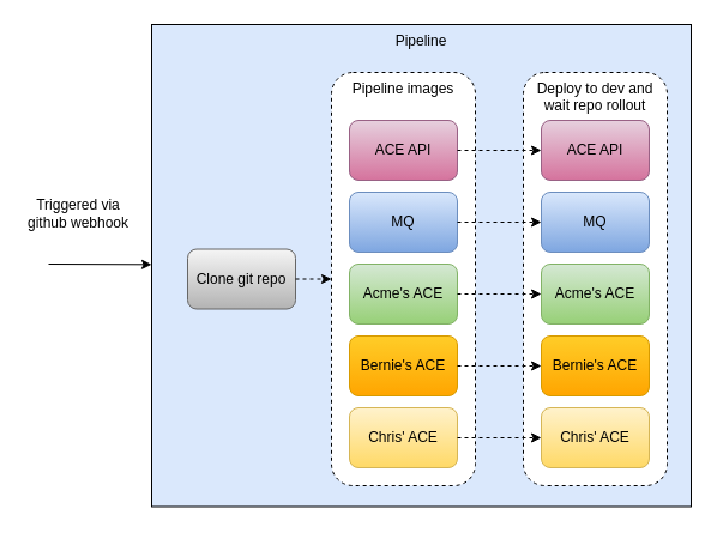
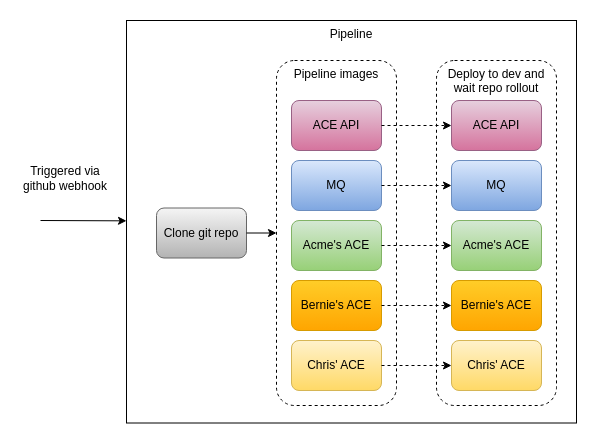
  <mxCell id="0" />
  <mxCell id="1" parent="0" />
- <mxCell id="2" value="Pipeline" style="rounded=0;whiteSpace=wrap;html=1;verticalAlign=top;fillColor=#dae8fc;" parent="1" vertex="1"><mxGeometry x="126" width="450" height="402.5" as="geometry" y="20" /></mxCell>
+ <mxCell id="2" value="Pipeline" style="rounded=0;whiteSpace=wrap;html=1;verticalAlign=top;" parent="1" vertex="1"><mxGeometry x="126" width="450" height="402.5" as="geometry" y="20" /></mxCell>
  <mxCell id="3" value="" style="group;dashed=1;strokeColor=none;" parent="1" vertex="1" connectable="0"><mxGeometry x="436" y="60" width="120" height="345" as="geometry" /></mxCell>
  <mxCell id="4" value="Deploy to dev and wait repo rollout" style="rounded=1;whiteSpace=wrap;html=1;verticalAlign=top;dashed=1;" parent="3" vertex="1"><mxGeometry width="120" height="345" as="geometry" /></mxCell>
  <mxCell id="5" value="ACE API" style="rounded=1;whiteSpace=wrap;html=1;fillColor=#e6d0de;strokeColor=#996185;gradientColor=#d5739d;" parent="3" vertex="1"><mxGeometry x="15" y="40" width="90" height="50" as="geometry" /></mxCell>
  <mxCell id="6" value="MQ" style="rounded=1;whiteSpace=wrap;html=1;fillColor=#dae8fc;strokeColor=#6c8ebf;gradientColor=#7ea6e0;" parent="3" vertex="1"><mxGeometry x="15" y="100" width="90" height="50" as="geometry" /></mxCell>
  <mxCell id="7" value="Acme's ACE" style="rounded=1;whiteSpace=wrap;html=1;fillColor=#d5e8d4;strokeColor=#82b366;gradientColor=#97d077;" parent="3" vertex="1"><mxGeometry x="15" y="160" width="90" height="50" as="geometry" /></mxCell>
  <mxCell id="8" value="Bernie's ACE" style="rounded=1;whiteSpace=wrap;html=1;fillColor=#ffcd28;strokeColor=#d79b00;gradientColor=#ffa500;" parent="3" vertex="1"><mxGeometry x="15" y="220" width="90" height="50" as="geometry" /></mxCell>
  <mxCell id="9" value="Chris' ACE" style="rounded=1;whiteSpace=wrap;html=1;fillColor=#fff2cc;strokeColor=#d6b656;gradientColor=#ffd966;" parent="3" vertex="1"><mxGeometry x="15" y="280" width="90" height="50" as="geometry" /></mxCell>
  <mxCell id="10" value="" style="endArrow=classic;html=1;" parent="1" target="2" edge="1"><mxGeometry width="50" height="50" relative="1" as="geometry"><mxPoint x="40" y="220" as="sourcePoint" /><mxPoint x="210" y="-105" as="targetPoint" /></mxGeometry></mxCell>
  <mxCell id="11" value="Triggered via github webhook" style="text;html=1;strokeColor=none;fillColor=none;align=center;verticalAlign=middle;whiteSpace=wrap;rounded=0;" parent="1" vertex="1"><mxGeometry x="20" y="167.5" width="90" height="20" as="geometry" /></mxCell>
  <mxCell id="12" value="Pipeline images" style="rounded=1;whiteSpace=wrap;html=1;horizontal=1;verticalAlign=top;dashed=1;" parent="1" vertex="1"><mxGeometry x="276" y="60" width="120" height="345" as="geometry" /></mxCell>
  <mxCell id="13" value="ACE API" style="rounded=1;whiteSpace=wrap;html=1;fillColor=#e6d0de;strokeColor=#996185;gradientColor=#d5739d;" parent="1" vertex="1"><mxGeometry x="291" y="100" width="90" height="50" as="geometry" /></mxCell>
  <mxCell id="14" value="MQ" style="rounded=1;whiteSpace=wrap;html=1;fillColor=#dae8fc;strokeColor=#6c8ebf;gradientColor=#7ea6e0;" parent="1" vertex="1"><mxGeometry x="291" y="160" width="90" height="50" as="geometry" /></mxCell>
  <mxCell id="15" value="Acme's ACE" style="rounded=1;whiteSpace=wrap;html=1;fillColor=#d5e8d4;strokeColor=#82b366;gradientColor=#97d077;" parent="1" vertex="1"><mxGeometry x="291" y="220" width="90" height="50" as="geometry" /></mxCell>
  <mxCell id="16" value="Bernie's ACE" style="rounded=1;whiteSpace=wrap;html=1;fillColor=#ffcd28;strokeColor=#d79b00;gradientColor=#ffa500;" parent="1" vertex="1"><mxGeometry x="291" y="280" width="90" height="50" as="geometry" /></mxCell>
  <mxCell id="17" value="Chris' ACE" style="rounded=1;whiteSpace=wrap;html=1;fillColor=#fff2cc;strokeColor=#d6b656;gradientColor=#ffd966;" parent="1" vertex="1"><mxGeometry x="291" y="340" width="90" height="50" as="geometry" /></mxCell>
  <mxCell id="18" style="edgeStyle=orthogonalEdgeStyle;rounded=0;orthogonalLoop=1;jettySize=auto;html=1;exitX=0.5;exitY=1;exitDx=0;exitDy=0;" parent="1" source="2" target="2" edge="1"><mxGeometry relative="1" as="geometry" /></mxCell>
  <mxCell id="19" value="" style="endArrow=classic;html=1;dashed=1;" parent="1" source="14" target="6" edge="1"><mxGeometry width="50" height="50" relative="1" as="geometry"><mxPoint x="432" y="240" as="sourcePoint" /><mxPoint x="482" y="190" as="targetPoint" /></mxGeometry></mxCell>
  <mxCell id="20" value="" style="endArrow=classic;html=1;dashed=1;" parent="1" source="15" target="7" edge="1"><mxGeometry width="50" height="50" relative="1" as="geometry"><mxPoint x="442" y="250" as="sourcePoint" /><mxPoint x="492" y="200" as="targetPoint" /></mxGeometry></mxCell>
  <mxCell id="21" value="" style="endArrow=classic;html=1;dashed=1;" parent="1" source="16" target="8" edge="1"><mxGeometry width="50" height="50" relative="1" as="geometry"><mxPoint x="452" y="260" as="sourcePoint" /><mxPoint x="502" y="210" as="targetPoint" /></mxGeometry></mxCell>
  <mxCell id="22" value="" style="endArrow=classic;html=1;dashed=1;" parent="1" source="17" target="9" edge="1"><mxGeometry width="50" height="50" relative="1" as="geometry"><mxPoint x="462" y="270" as="sourcePoint" /><mxPoint x="512" y="220" as="targetPoint" /></mxGeometry></mxCell>
  <mxCell id="23" value="" style="endArrow=classic;html=1;dashed=1;" parent="1" source="13" target="5" edge="1"><mxGeometry width="50" height="50" relative="1" as="geometry"><mxPoint x="472" y="280" as="sourcePoint" /><mxPoint x="522" y="230" as="targetPoint" /></mxGeometry></mxCell>
  <mxCell id="24" value="Clone git repo" style="rounded=1;whiteSpace=wrap;html=1;fillColor=#f5f5f5;strokeColor=#666666;gradientColor=#b3b3b3;" parent="1" vertex="1"><mxGeometry x="156" y="207.5" width="90" height="50" as="geometry" /></mxCell>
- <mxCell id="25" value="" style="endArrow=classic;html=1;dashed=1;" parent="1" source="24" target="12" edge="1"><mxGeometry width="50" height="50" relative="1" as="geometry"><mxPoint x="391" y="255" as="sourcePoint" /><mxPoint x="461" y="255" as="targetPoint" /></mxGeometry></mxCell>
+ <mxCell id="25" value="" style="endArrow=classic;html=1;dashed=0;" parent="1" source="24" target="12" edge="1"><mxGeometry width="50" height="50" relative="1" as="geometry"><mxPoint x="391" y="255" as="sourcePoint" /><mxPoint x="461" y="255" as="targetPoint" /></mxGeometry></mxCell>
